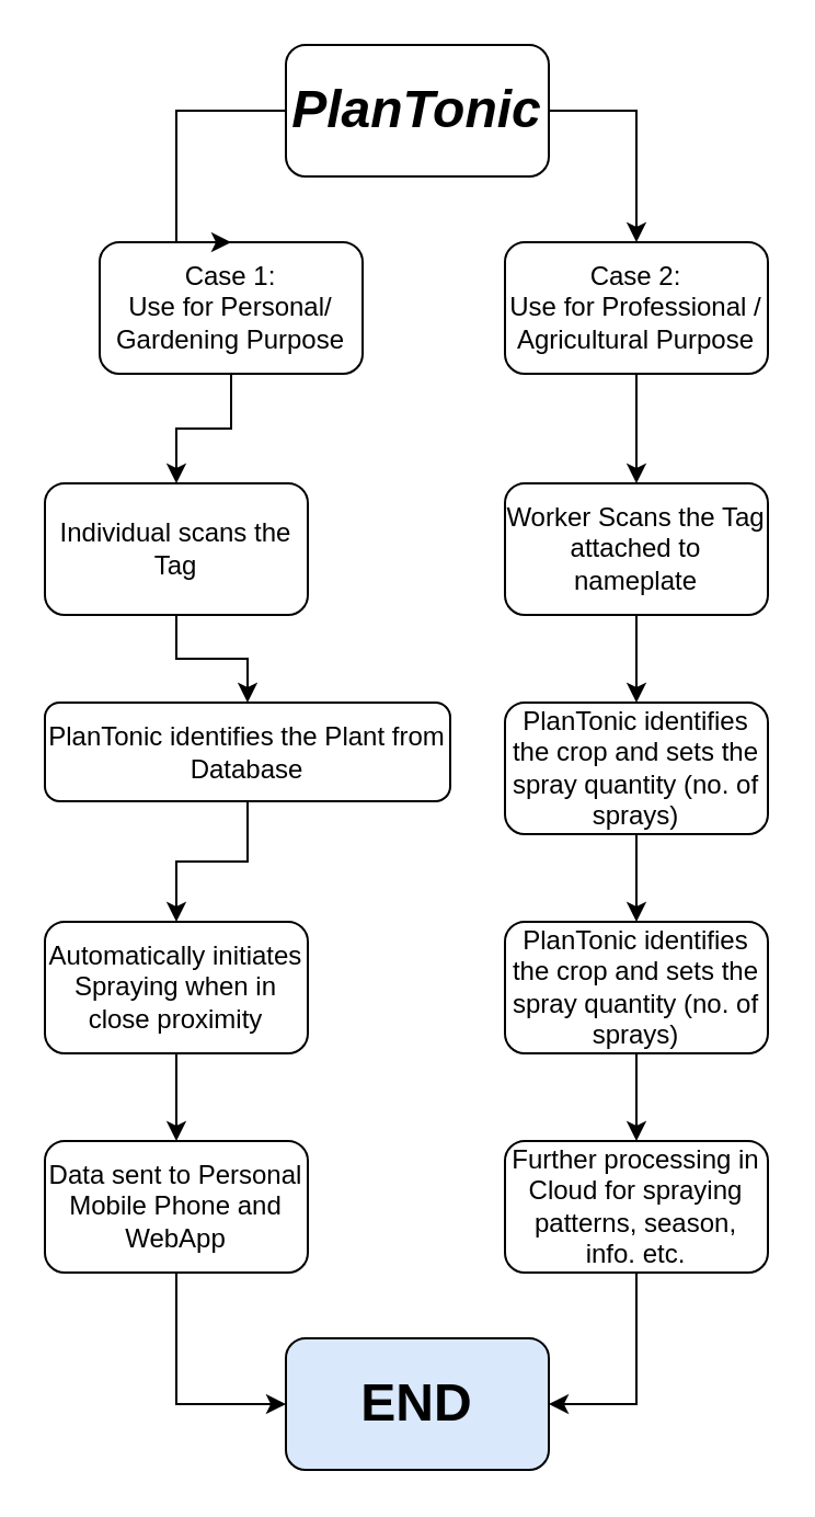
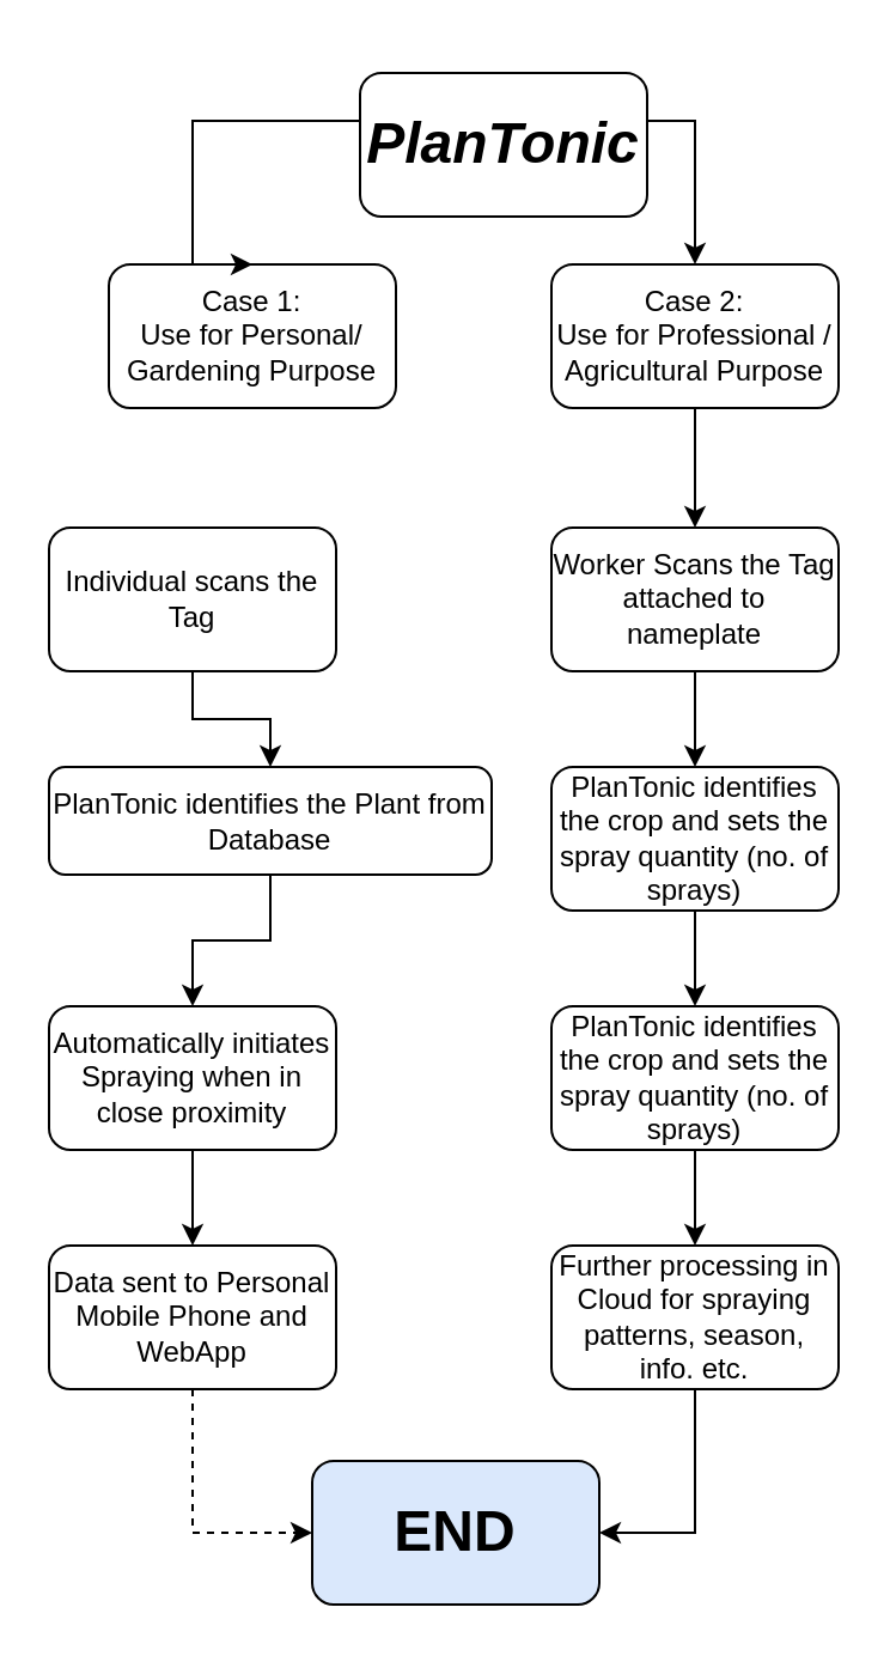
  <mxCell id="0" />
  <mxCell id="1" parent="0" />
- <mxCell id="2" style="edgeStyle=orthogonalEdgeStyle;rounded=0;orthogonalLoop=1;jettySize=auto;html=1;entryX=0.5;entryY=0;entryDx=0;entryDy=0;" edge="1" parent="1" source="3" target="7"><mxGeometry relative="1" as="geometry" /></mxCell>
  <mxCell id="3" value="Case 1:&lt;br&gt;Use for Personal/ Gardening Purpose" style="rounded=1;whiteSpace=wrap;html=1;" vertex="1" parent="1"><mxGeometry x="45" y="110" width="120" height="60" as="geometry" /></mxCell>
  <mxCell id="4" style="edgeStyle=orthogonalEdgeStyle;rounded=0;orthogonalLoop=1;jettySize=auto;html=1;entryX=0.5;entryY=0;entryDx=0;entryDy=0;" edge="1" parent="1" source="5" target="13"><mxGeometry relative="1" as="geometry" /></mxCell>
  <mxCell id="5" value="Case 2:&lt;br&gt;Use for Professional / Agricultural Purpose" style="rounded=1;whiteSpace=wrap;html=1;" vertex="1" parent="1"><mxGeometry x="230" y="110" width="120" height="60" as="geometry" /></mxCell>
  <mxCell id="6" style="edgeStyle=orthogonalEdgeStyle;rounded=0;orthogonalLoop=1;jettySize=auto;html=1;entryX=0.5;entryY=0;entryDx=0;entryDy=0;" edge="1" parent="1" source="7" target="9"><mxGeometry relative="1" as="geometry" /></mxCell>
  <mxCell id="7" value="Individual scans the Tag" style="rounded=1;whiteSpace=wrap;html=1;" vertex="1" parent="1"><mxGeometry x="20" y="220" width="120" height="60" as="geometry" /></mxCell>
  <mxCell id="8" style="edgeStyle=orthogonalEdgeStyle;rounded=0;orthogonalLoop=1;jettySize=auto;html=1;entryX=0.5;entryY=0;entryDx=0;entryDy=0;" edge="1" parent="1" source="9" target="11"><mxGeometry relative="1" as="geometry" /></mxCell>
  <mxCell id="9" value="PlanTonic identifies the Plant from Database" style="rounded=1;whiteSpace=wrap;html=1;" vertex="1" parent="1"><mxGeometry x="20" y="320" width="185" height="45" as="geometry" /></mxCell>
  <mxCell id="10" style="edgeStyle=orthogonalEdgeStyle;rounded=0;orthogonalLoop=1;jettySize=auto;html=1;entryX=0.5;entryY=0;entryDx=0;entryDy=0;" edge="1" parent="1" source="11" target="17"><mxGeometry relative="1" as="geometry" /></mxCell>
  <mxCell id="11" value="Automatically initiates Spraying when in close proximity" style="rounded=1;whiteSpace=wrap;html=1;" vertex="1" parent="1"><mxGeometry x="20" y="420" width="120" height="60" as="geometry" /></mxCell>
  <mxCell id="12" style="edgeStyle=orthogonalEdgeStyle;rounded=0;orthogonalLoop=1;jettySize=auto;html=1;entryX=0.5;entryY=0;entryDx=0;entryDy=0;" edge="1" parent="1" source="13" target="15"><mxGeometry relative="1" as="geometry" /></mxCell>
  <mxCell id="13" value="Worker Scans the Tag attached to nameplate" style="rounded=1;whiteSpace=wrap;html=1;" vertex="1" parent="1"><mxGeometry x="230" y="220" width="120" height="60" as="geometry" /></mxCell>
  <mxCell id="14" style="edgeStyle=orthogonalEdgeStyle;rounded=0;orthogonalLoop=1;jettySize=auto;html=1;entryX=0.5;entryY=0;entryDx=0;entryDy=0;" edge="1" parent="1" source="15" target="19"><mxGeometry relative="1" as="geometry" /></mxCell>
  <mxCell id="15" value="PlanTonic identifies the crop and sets the spray quantity (no. of sprays)" style="rounded=1;whiteSpace=wrap;html=1;" vertex="1" parent="1"><mxGeometry x="230" y="320" width="120" height="60" as="geometry" /></mxCell>
- <mxCell id="16" style="edgeStyle=orthogonalEdgeStyle;rounded=0;orthogonalLoop=1;jettySize=auto;html=1;entryX=0;entryY=0.5;entryDx=0;entryDy=0;" edge="1" parent="1" source="17" target="25"><mxGeometry relative="1" as="geometry" /></mxCell>
+ <mxCell id="16" style="edgeStyle=orthogonalEdgeStyle;rounded=0;orthogonalLoop=1;jettySize=auto;html=1;entryX=0;entryY=0.5;entryDx=0;entryDy=0;dashed=1;" edge="1" parent="1" source="17" target="25"><mxGeometry relative="1" as="geometry" /></mxCell>
  <mxCell id="17" value="Data sent to Personal Mobile Phone and WebApp" style="rounded=1;whiteSpace=wrap;html=1;" vertex="1" parent="1"><mxGeometry x="20" y="520" width="120" height="60" as="geometry" /></mxCell>
  <mxCell id="18" style="edgeStyle=orthogonalEdgeStyle;rounded=0;orthogonalLoop=1;jettySize=auto;html=1;entryX=0.5;entryY=0;entryDx=0;entryDy=0;" edge="1" parent="1" source="19" target="21"><mxGeometry relative="1" as="geometry" /></mxCell>
  <mxCell id="19" value="PlanTonic identifies the crop and sets the spray quantity (no. of sprays)" style="rounded=1;whiteSpace=wrap;html=1;" vertex="1" parent="1"><mxGeometry x="230" y="420" width="120" height="60" as="geometry" /></mxCell>
  <mxCell id="20" style="edgeStyle=orthogonalEdgeStyle;rounded=0;orthogonalLoop=1;jettySize=auto;html=1;entryX=1;entryY=0.5;entryDx=0;entryDy=0;" edge="1" parent="1" source="21" target="25"><mxGeometry relative="1" as="geometry" /></mxCell>
  <mxCell id="21" value="Further processing in Cloud for spraying patterns, season, info. etc." style="rounded=1;whiteSpace=wrap;html=1;" vertex="1" parent="1"><mxGeometry x="230" y="520" width="120" height="60" as="geometry" /></mxCell>
  <mxCell id="22" style="edgeStyle=orthogonalEdgeStyle;rounded=0;orthogonalLoop=1;jettySize=auto;html=1;entryX=0.5;entryY=0;entryDx=0;entryDy=0;" edge="1" parent="1" source="24" target="3"><mxGeometry relative="1" as="geometry"><Array as="points"><mxPoint x="80" y="50" /></Array></mxGeometry></mxCell>
  <mxCell id="23" style="edgeStyle=orthogonalEdgeStyle;rounded=0;orthogonalLoop=1;jettySize=auto;html=1;entryX=0.5;entryY=0;entryDx=0;entryDy=0;" edge="1" parent="1" source="24" target="5"><mxGeometry relative="1" as="geometry"><Array as="points"><mxPoint x="290" y="50" /></Array></mxGeometry></mxCell>
- <mxCell id="24" value="&lt;h1&gt;&lt;i&gt;PlanTonic&lt;/i&gt;&lt;/h1&gt;" style="rounded=1;whiteSpace=wrap;html=1;" vertex="1" parent="1"><mxGeometry x="130" y="20" width="120" height="60" as="geometry" /></mxCell>
+ <mxCell id="24" value="&lt;h1&gt;&lt;i&gt;PlanTonic&lt;/i&gt;&lt;/h1&gt;" style="rounded=1;whiteSpace=wrap;html=1;" vertex="1" parent="1"><mxGeometry x="150" y="30" width="120" height="60" as="geometry" /></mxCell>
  <mxCell id="25" value="&lt;h1&gt;END&lt;/h1&gt;" style="rounded=1;whiteSpace=wrap;html=1;fillColor=#dae8fc;" vertex="1" parent="1"><mxGeometry x="130" y="610" width="120" height="60" as="geometry" /></mxCell>
